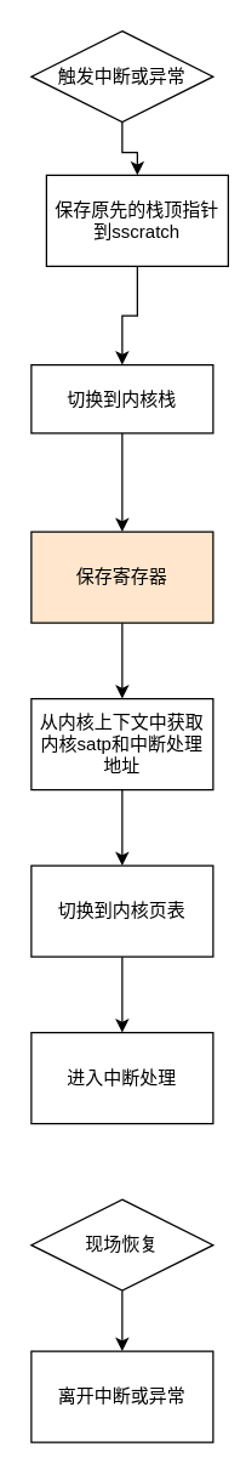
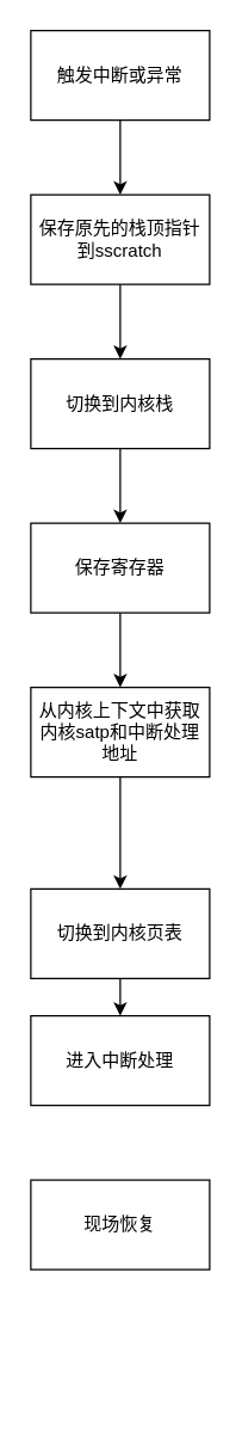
  <mxCell id="0" />
  <mxCell id="1" parent="0" />
  <mxCell id="2" style="edgeStyle=orthogonalEdgeStyle;rounded=0;orthogonalLoop=1;jettySize=auto;html=1;entryX=0.5;entryY=0;entryDx=0;entryDy=0;" edge="1" parent="1" source="3" target="5"><mxGeometry relative="1" as="geometry" /></mxCell>
- <mxCell id="3" value="触发中断或异常" style="rhombus;whiteSpace=wrap;html=1;" vertex="1" parent="1"><mxGeometry x="20" y="20" width="120" height="60" as="geometry" /></mxCell>
+ <mxCell id="3" value="触发中断或异常" style="rounded=0;whiteSpace=wrap;html=1;" vertex="1" parent="1"><mxGeometry x="20" y="20" width="120" height="60" as="geometry" /></mxCell>
  <mxCell id="4" style="edgeStyle=orthogonalEdgeStyle;rounded=0;orthogonalLoop=1;jettySize=auto;html=1;entryX=0.5;entryY=0;entryDx=0;entryDy=0;" edge="1" parent="1" source="5" target="7"><mxGeometry relative="1" as="geometry" /></mxCell>
- <mxCell id="5" value="保存原先的栈顶指针到sscratch" style="rounded=0;whiteSpace=wrap;html=1;" vertex="1" parent="1"><mxGeometry x="30" y="115" width="120" height="60" as="geometry" /></mxCell>
+ <mxCell id="5" value="保存原先的栈顶指针到sscratch" style="rounded=0;whiteSpace=wrap;html=1;" vertex="1" parent="1"><mxGeometry x="20" y="130" width="120" height="60" as="geometry" /></mxCell>
  <mxCell id="6" style="edgeStyle=orthogonalEdgeStyle;rounded=0;orthogonalLoop=1;jettySize=auto;html=1;entryX=0.5;entryY=0;entryDx=0;entryDy=0;" edge="1" parent="1" source="7" target="9"><mxGeometry relative="1" as="geometry" /></mxCell>
- <mxCell id="7" value="切换到内核栈" style="rounded=0;whiteSpace=wrap;html=1;" vertex="1" parent="1"><mxGeometry x="20" y="240" width="120" height="45" as="geometry" /></mxCell>
+ <mxCell id="7" value="切换到内核栈" style="rounded=0;whiteSpace=wrap;html=1;" vertex="1" parent="1"><mxGeometry x="20" y="240" width="120" height="60" as="geometry" /></mxCell>
  <mxCell id="8" style="edgeStyle=orthogonalEdgeStyle;rounded=0;orthogonalLoop=1;jettySize=auto;html=1;entryX=0.5;entryY=0;entryDx=0;entryDy=0;" edge="1" parent="1" source="9" target="11"><mxGeometry relative="1" as="geometry" /></mxCell>
- <mxCell id="9" value="保存寄存器" style="rounded=0;whiteSpace=wrap;html=1;fillColor=#ffe6cc;" vertex="1" parent="1"><mxGeometry x="20" y="350" width="120" height="60" as="geometry" /></mxCell>
+ <mxCell id="9" value="保存寄存器" style="rounded=0;whiteSpace=wrap;html=1;" vertex="1" parent="1"><mxGeometry x="20" y="350" width="120" height="60" as="geometry" /></mxCell>
  <mxCell id="10" style="edgeStyle=orthogonalEdgeStyle;rounded=0;orthogonalLoop=1;jettySize=auto;html=1;entryX=0.5;entryY=0;entryDx=0;entryDy=0;" edge="1" parent="1" source="11" target="13"><mxGeometry relative="1" as="geometry" /></mxCell>
  <mxCell id="11" value="从内核上下文中获取内核satp和中断处理地址" style="rounded=0;whiteSpace=wrap;html=1;" vertex="1" parent="1"><mxGeometry x="20" y="460" width="120" height="60" as="geometry" /></mxCell>
  <mxCell id="12" style="edgeStyle=orthogonalEdgeStyle;rounded=0;orthogonalLoop=1;jettySize=auto;html=1;entryX=0.5;entryY=0;entryDx=0;entryDy=0;" edge="1" parent="1" source="13" target="14"><mxGeometry relative="1" as="geometry" /></mxCell>
- <mxCell id="13" value="切换到内核页表" style="rounded=0;whiteSpace=wrap;html=1;" vertex="1" parent="1"><mxGeometry x="20" y="570" width="120" height="60" as="geometry" /></mxCell>
+ <mxCell id="13" value="切换到内核页表" style="rounded=0;whiteSpace=wrap;html=1;" vertex="1" parent="1"><mxGeometry x="20" y="595" width="120" height="60" as="geometry" /></mxCell>
  <mxCell id="14" value="进入中断处理" style="rounded=0;whiteSpace=wrap;html=1;" vertex="1" parent="1"><mxGeometry x="20" y="680" width="120" height="60" as="geometry" /></mxCell>
- <mxCell id="15" style="edgeStyle=orthogonalEdgeStyle;rounded=0;orthogonalLoop=1;jettySize=auto;html=1;entryX=0.5;entryY=0;entryDx=0;entryDy=0;" edge="1" parent="1" source="16" target="17"><mxGeometry relative="1" as="geometry" /></mxCell>
- <mxCell id="16" value="现场恢复" style="rhombus;whiteSpace=wrap;html=1;" vertex="1" parent="1"><mxGeometry x="20" y="790" width="120" height="60" as="geometry" /></mxCell>
- <mxCell id="17" value="离开中断或异常" style="rounded=0;whiteSpace=wrap;html=1;" vertex="1" parent="1"><mxGeometry x="20" y="890" width="120" height="60" as="geometry" /></mxCell>
+ <mxCell id="16" value="现场恢复" style="rounded=0;whiteSpace=wrap;html=1;" vertex="1" parent="1"><mxGeometry x="20" y="790" width="120" height="60" as="geometry" /></mxCell>
